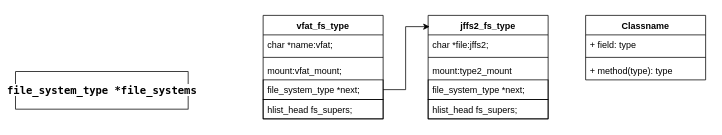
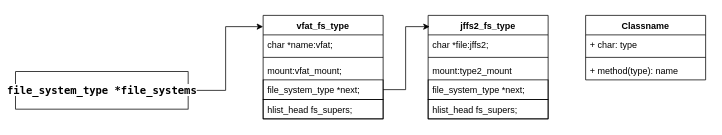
  <mxCell id="0" />
  <mxCell id="1" parent="0" />
+ <mxCell id="2" style="edgeStyle=orthogonalEdgeStyle;rounded=0;orthogonalLoop=1;jettySize=auto;html=1;entryX=0;entryY=0.109;entryDx=0;entryDy=0;entryPerimeter=0;fontSize=12;" edge="1" parent="1" source="3" target="4"><mxGeometry relative="1" as="geometry" /></mxCell>
  <mxCell id="3" value="&lt;font style=&quot;font-size: 14px&quot;&gt;&lt;b&gt;&lt;span style=&quot;font-family: &amp;#34;droid sans mono&amp;#34; , monospace , monospace , &amp;#34;droid sans fallback&amp;#34; ; text-align: left ; background-color: rgb(255 , 255 , 255)&quot;&gt;file_system_type&amp;nbsp;&lt;/span&gt;&lt;span style=&quot;font-family: &amp;#34;droid sans mono&amp;#34; , monospace , monospace , &amp;#34;droid sans fallback&amp;#34; ; text-align: left ; background-color: rgb(255 , 255 , 255)&quot;&gt;*file_systems&lt;/span&gt;&lt;/b&gt;&lt;/font&gt;" style="html=1;" vertex="1" parent="1"><mxGeometry x="20" y="95" width="230" height="50" as="geometry" /></mxCell>
  <mxCell id="4" value="vfat_fs_type" style="swimlane;fontStyle=1;align=center;verticalAlign=top;childLayout=stackLayout;horizontal=1;startSize=26;horizontalStack=0;resizeParent=1;resizeParentMax=0;resizeLast=0;collapsible=1;marginBottom=0;strokeColor=#000000;fillColor=none;gradientColor=none;" vertex="1" parent="1"><mxGeometry x="350" y="20" width="160" height="138" as="geometry" /></mxCell>
  <mxCell id="5" value="char *name:vfat;" style="text;strokeColor=none;fillColor=none;align=left;verticalAlign=top;spacingLeft=4;spacingRight=4;overflow=hidden;rotatable=0;points=[[0,0.5],[1,0.5]];portConstraint=eastwest;" vertex="1" parent="4"><mxGeometry y="26" width="160" height="26" as="geometry" /></mxCell>
  <mxCell id="6" value="" style="line;strokeWidth=1;fillColor=none;align=left;verticalAlign=middle;spacingTop=-1;spacingLeft=3;spacingRight=3;rotatable=0;labelPosition=right;points=[];portConstraint=eastwest;" vertex="1" parent="4"><mxGeometry y="52" width="160" height="8" as="geometry" /></mxCell>
  <mxCell id="7" value="mount:vfat_mount;" style="text;strokeColor=none;fillColor=none;align=left;verticalAlign=top;spacingLeft=4;spacingRight=4;overflow=hidden;rotatable=0;points=[[0,0.5],[1,0.5]];portConstraint=eastwest;" vertex="1" parent="4"><mxGeometry y="60" width="160" height="26" as="geometry" /></mxCell>
  <mxCell id="8" value="file_system_type *next;" style="text;align=left;verticalAlign=top;spacingLeft=4;spacingRight=4;overflow=hidden;rotatable=0;points=[[0,0.5],[1,0.5]];portConstraint=eastwest;strokeColor=#000000;" vertex="1" parent="4"><mxGeometry y="86" width="160" height="26" as="geometry" /></mxCell>
  <mxCell id="9" value="hlist_head fs_supers; " style="text;align=left;verticalAlign=top;spacingLeft=4;spacingRight=4;overflow=hidden;rotatable=0;points=[[0,0.5],[1,0.5]];portConstraint=eastwest;strokeColor=#000000;" vertex="1" parent="4"><mxGeometry y="112" width="160" height="26" as="geometry" /></mxCell>
  <mxCell id="10" value="jffs2_fs_type" style="swimlane;fontStyle=1;align=center;verticalAlign=top;childLayout=stackLayout;horizontal=1;startSize=26;horizontalStack=0;resizeParent=1;resizeParentMax=0;resizeLast=0;collapsible=1;marginBottom=0;strokeColor=#000000;fillColor=none;gradientColor=none;" vertex="1" parent="1"><mxGeometry x="570" y="20" width="160" height="138" as="geometry" /></mxCell>
  <mxCell id="11" value="char *file:jffs2;" style="text;strokeColor=none;fillColor=none;align=left;verticalAlign=top;spacingLeft=4;spacingRight=4;overflow=hidden;rotatable=0;points=[[0,0.5],[1,0.5]];portConstraint=eastwest;" vertex="1" parent="10"><mxGeometry y="26" width="160" height="26" as="geometry" /></mxCell>
  <mxCell id="12" value="" style="line;strokeWidth=1;fillColor=none;align=left;verticalAlign=middle;spacingTop=-1;spacingLeft=3;spacingRight=3;rotatable=0;labelPosition=right;points=[];portConstraint=eastwest;" vertex="1" parent="10"><mxGeometry y="52" width="160" height="8" as="geometry" /></mxCell>
  <mxCell id="13" value="mount:type2_mount" style="text;strokeColor=none;fillColor=none;align=left;verticalAlign=top;spacingLeft=4;spacingRight=4;overflow=hidden;rotatable=0;points=[[0,0.5],[1,0.5]];portConstraint=eastwest;" vertex="1" parent="10"><mxGeometry y="60" width="160" height="26" as="geometry" /></mxCell>
  <mxCell id="14" value="file_system_type *next;" style="text;fillColor=none;align=left;verticalAlign=top;spacingLeft=4;spacingRight=4;overflow=hidden;rotatable=0;points=[[0,0.5],[1,0.5]];portConstraint=eastwest;strokeColor=#000000;" vertex="1" parent="10"><mxGeometry y="86" width="160" height="26" as="geometry" /></mxCell>
  <mxCell id="15" value="hlist_head fs_supers; " style="text;fillColor=none;align=left;verticalAlign=top;spacingLeft=4;spacingRight=4;overflow=hidden;rotatable=0;points=[[0,0.5],[1,0.5]];portConstraint=eastwest;strokeColor=#000000;" vertex="1" parent="10"><mxGeometry y="112" width="160" height="26" as="geometry" /></mxCell>
  <mxCell id="16" style="edgeStyle=orthogonalEdgeStyle;rounded=0;orthogonalLoop=1;jettySize=auto;html=1;entryX=0.013;entryY=0.109;entryDx=0;entryDy=0;entryPerimeter=0;fontSize=12;" edge="1" parent="1" source="8" target="10"><mxGeometry relative="1" as="geometry" /></mxCell>
  <mxCell id="17" value="Classname" style="swimlane;fontStyle=1;align=center;verticalAlign=top;childLayout=stackLayout;horizontal=1;startSize=26;horizontalStack=0;resizeParent=1;resizeParentMax=0;resizeLast=0;collapsible=1;marginBottom=0;strokeColor=#000000;fillColor=none;gradientColor=none;" vertex="1" parent="1"><mxGeometry x="780" y="20" width="160" height="86" as="geometry" /></mxCell>
- <mxCell id="18" value="+ field: type" style="text;strokeColor=none;fillColor=none;align=left;verticalAlign=top;spacingLeft=4;spacingRight=4;overflow=hidden;rotatable=0;points=[[0,0.5],[1,0.5]];portConstraint=eastwest;" vertex="1" parent="17"><mxGeometry y="26" width="160" height="26" as="geometry" /></mxCell>
+ <mxCell id="18" value="+ char: type" style="text;strokeColor=none;fillColor=none;align=left;verticalAlign=top;spacingLeft=4;spacingRight=4;overflow=hidden;rotatable=0;points=[[0,0.5],[1,0.5]];portConstraint=eastwest;" vertex="1" parent="17"><mxGeometry y="26" width="160" height="26" as="geometry" /></mxCell>
  <mxCell id="19" value="" style="line;strokeWidth=1;fillColor=none;align=left;verticalAlign=middle;spacingTop=-1;spacingLeft=3;spacingRight=3;rotatable=0;labelPosition=right;points=[];portConstraint=eastwest;" vertex="1" parent="17"><mxGeometry y="52" width="160" height="8" as="geometry" /></mxCell>
- <mxCell id="20" value="+ method(type): type" style="text;strokeColor=none;fillColor=none;align=left;verticalAlign=top;spacingLeft=4;spacingRight=4;overflow=hidden;rotatable=0;points=[[0,0.5],[1,0.5]];portConstraint=eastwest;" vertex="1" parent="17"><mxGeometry y="60" width="160" height="26" as="geometry" /></mxCell>
+ <mxCell id="20" value="+ method(type): name" style="text;strokeColor=none;fillColor=none;align=left;verticalAlign=top;spacingLeft=4;spacingRight=4;overflow=hidden;rotatable=0;points=[[0,0.5],[1,0.5]];portConstraint=eastwest;" vertex="1" parent="17"><mxGeometry y="60" width="160" height="26" as="geometry" /></mxCell>
